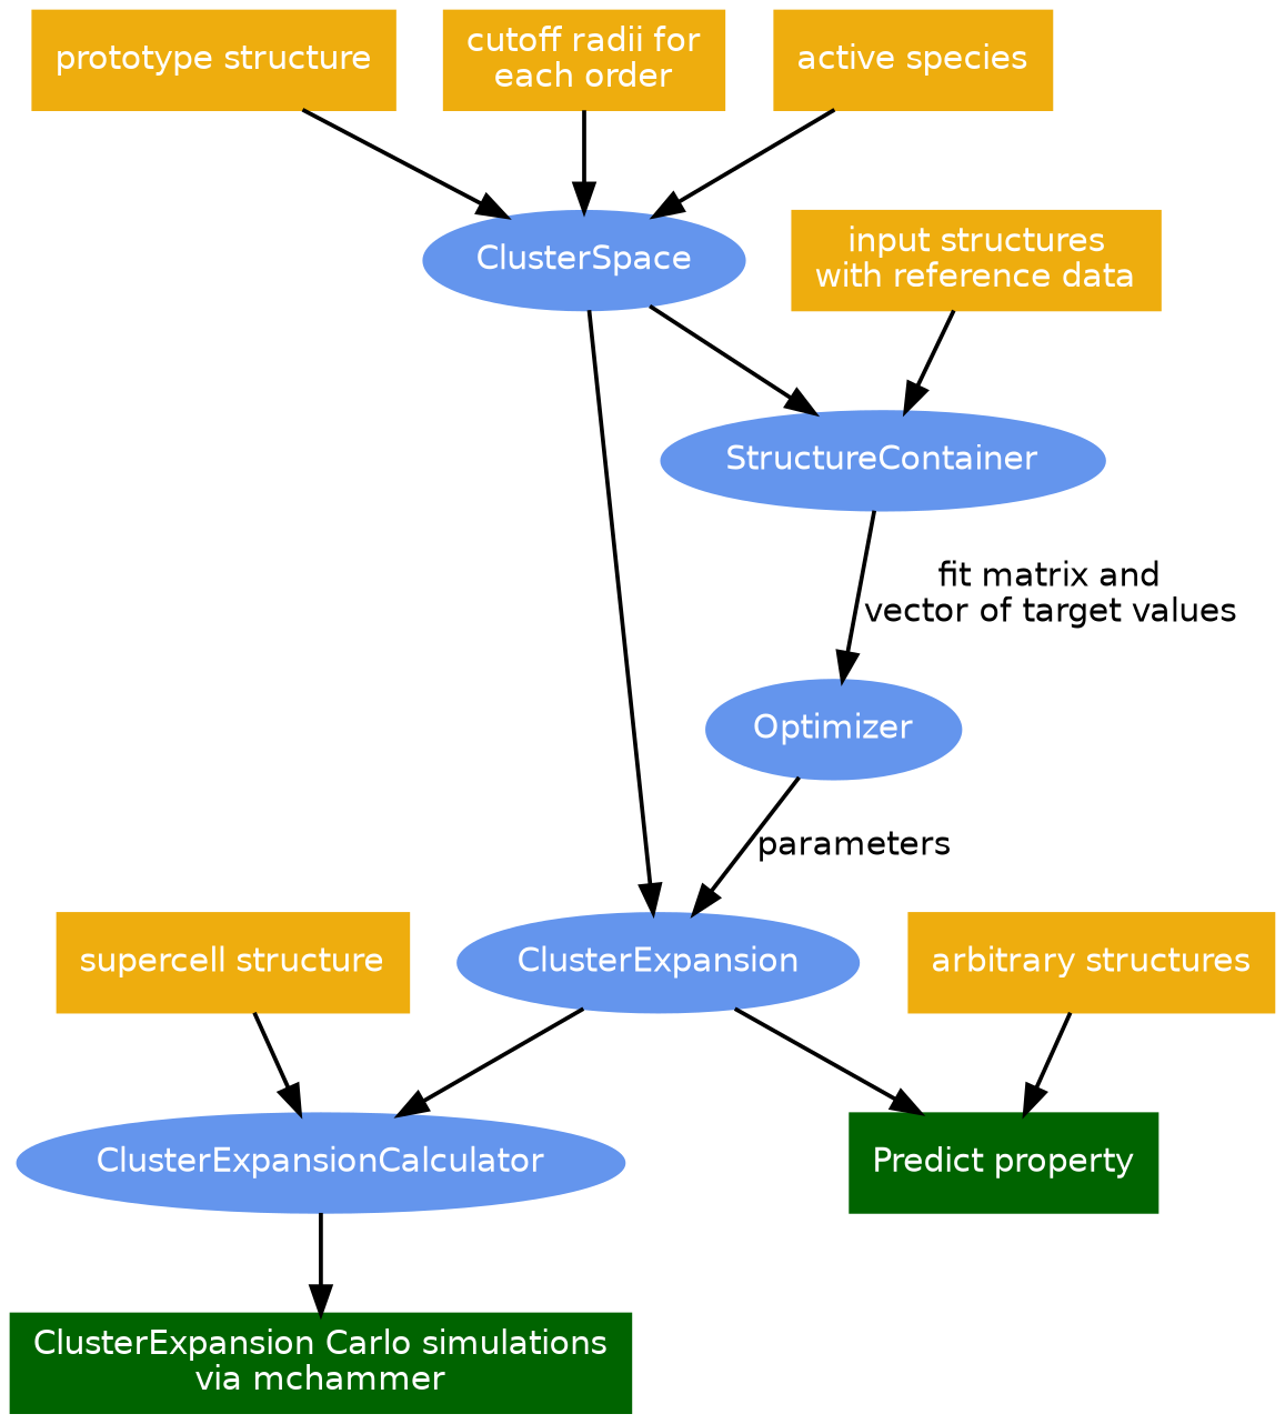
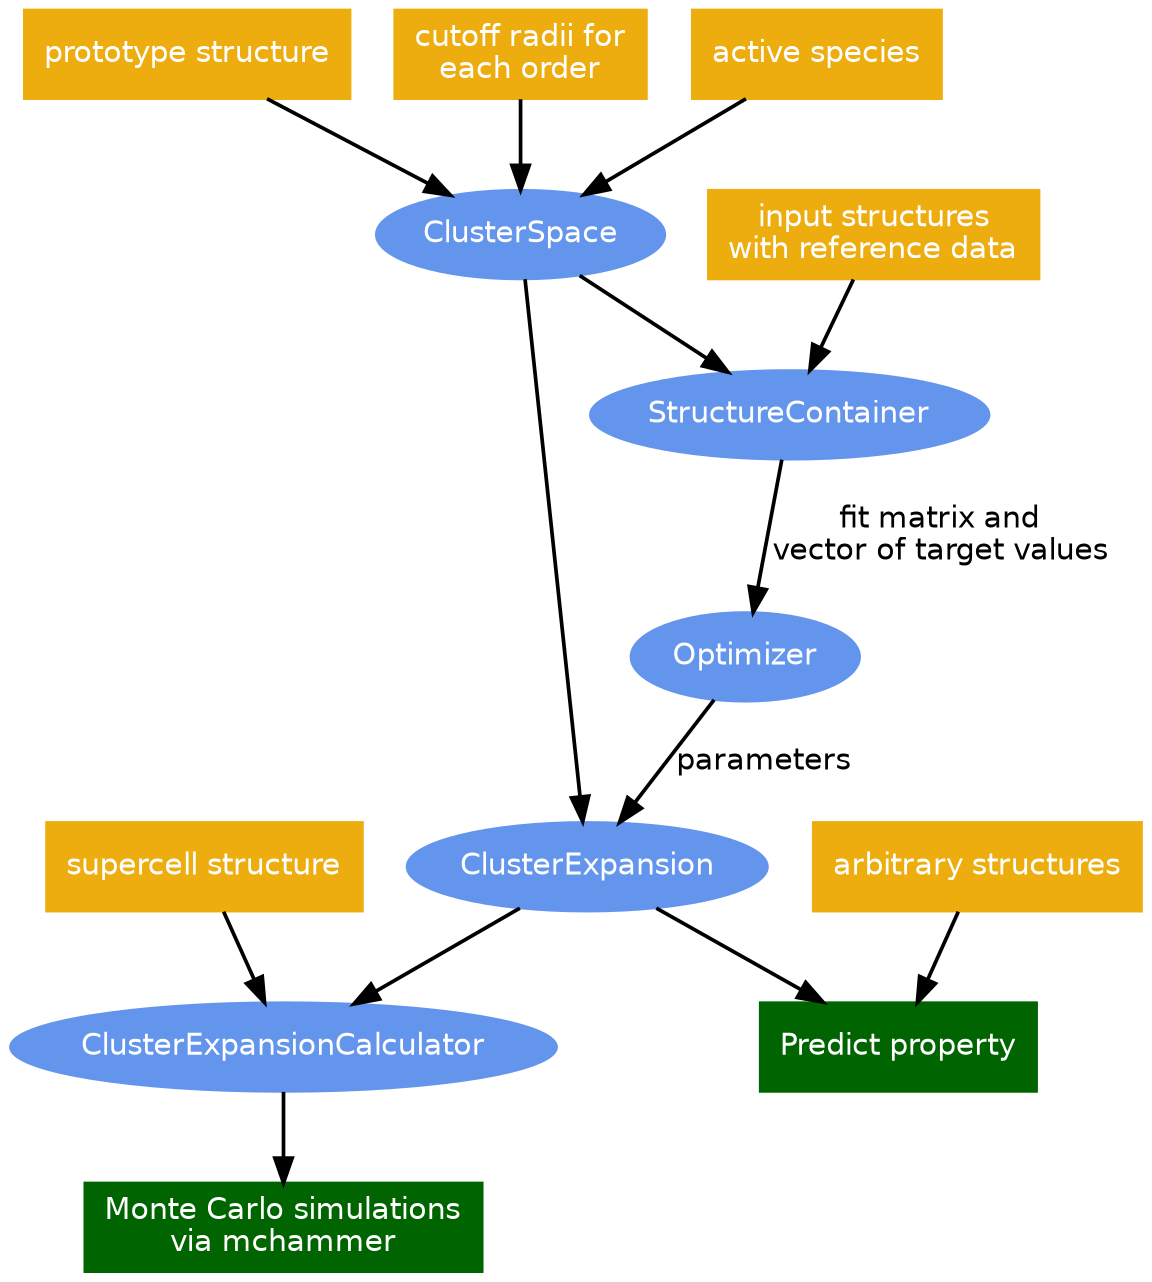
  digraph {
    fontname=helvetica
    fontsize=12.0
    rankdir=TB
    node [color=darkgoldenrod2 fontcolor=white fontname=helvetica fontsize=12.0 shape=box style=filled]
    edge [fontname=helvetica fontsize=12.0 penwidth=1.5]
    n1 [label="prototype structure"]
    ClusterSpace [color=cornflowerblue shape=ellipse]
    n3 [label="cutoff radii for\neach order"]
    n4 [label="active species"]
    n5 [label="input structures\nwith reference data"]
    StructureContainer [color=cornflowerblue shape=ellipse]
    ClusterExpansion [color=cornflowerblue shape=ellipse]
    n8 [color=cornflowerblue label=Optimizer shape=ellipse]
    ClusterExpansionCalculator [color=cornflowerblue shape=ellipse]
    n10 [color=darkgreen label="Predict property" shape=rectangle]
-   n11 [color=darkgreen label="ClusterExpansion Carlo simulations\nvia mchammer" shape=rectangle]
+   n11 [color=darkgreen label="Monte Carlo simulations\nvia mchammer" shape=rectangle]
    n12 [label="supercell structure"]
    n13 [label="arbitrary structures"]
    n1 -> ClusterSpace
    ClusterSpace -> StructureContainer
    ClusterSpace -> ClusterExpansion
    n3 -> ClusterSpace
    n4 -> ClusterSpace
    n5 -> StructureContainer
    StructureContainer -> n8 [label="fit matrix and\nvector of target values"]
    ClusterExpansion -> ClusterExpansionCalculator
    ClusterExpansion -> n10
    n8 -> ClusterExpansion [label=parameters]
    ClusterExpansionCalculator -> n11
    n12 -> ClusterExpansionCalculator
    n13 -> n10
  }
